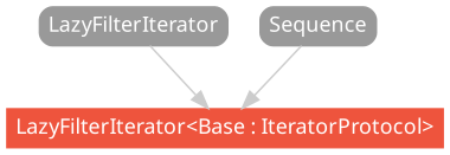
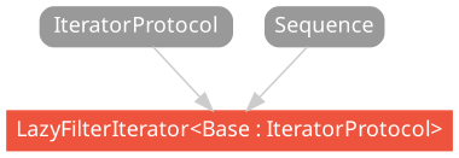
  strict digraph {
    fontname="Noto Sans"
    node [color="#999999" fillcolor="#999999" fontcolor=white fontname="Noto Sans" fontsize=12 margin="0.07,0.05" shape=box style="filled,rounded"]
    edge [color="#cccccc" fontname="Noto Sans"]
    "LazyFilterIterator<Base : IteratorProtocol>" [color="#ee543d" fillcolor="#ee543d" height=0.3 style=filled]
-   IteratorProtocol [height=0.3 label=LazyFilterIterator]
+   IteratorProtocol [height=0.3]
    Sequence [height=0.3]
    subgraph sub_1 {
      rank=max
      "LazyFilterIterator<Base : IteratorProtocol>"
    }
    IteratorProtocol -> "LazyFilterIterator<Base : IteratorProtocol>"
    Sequence -> "LazyFilterIterator<Base : IteratorProtocol>"
  }
